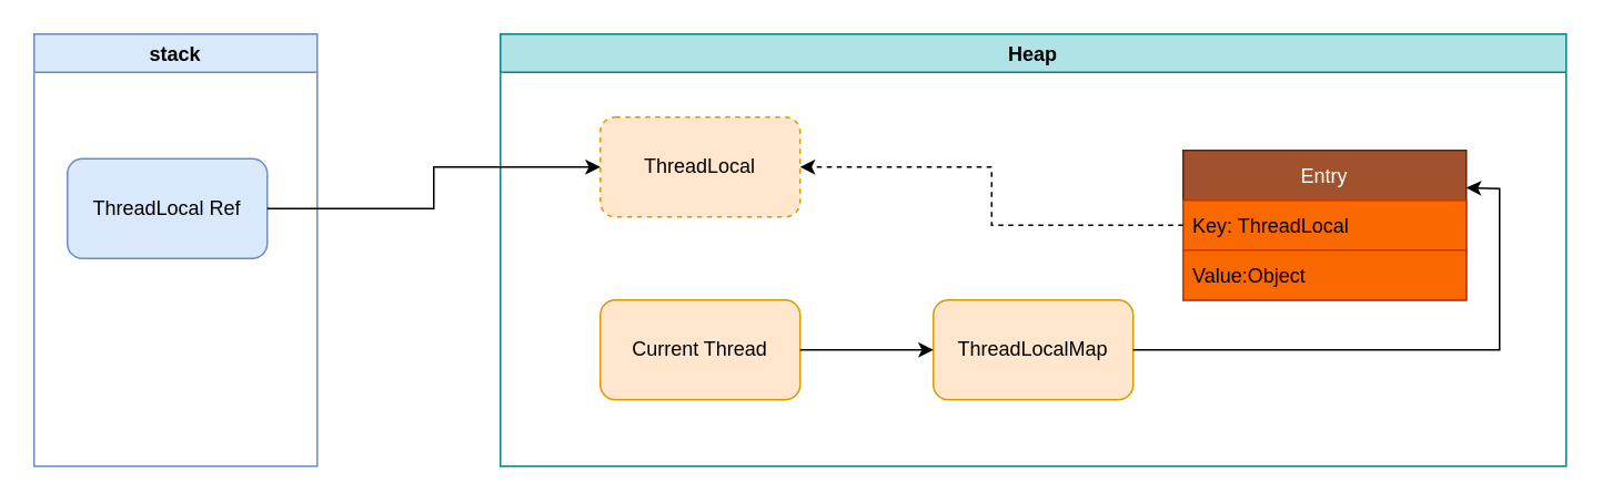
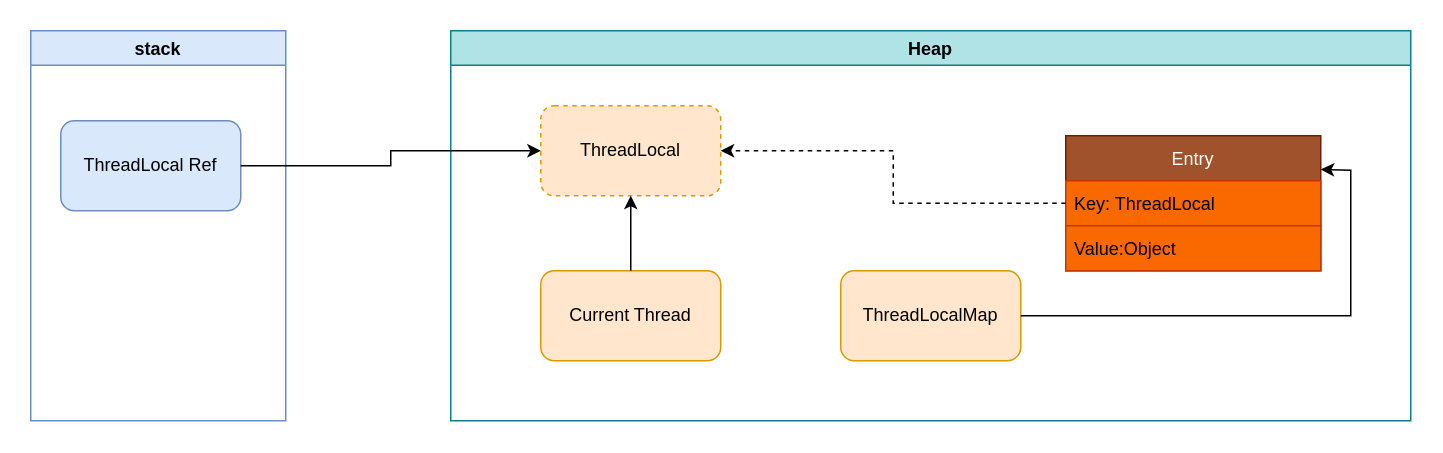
  <mxCell id="0" />
  <mxCell id="1" parent="0" />
  <mxCell id="2" value="stack" style="swimlane;fillColor=#dae8fc;strokeColor=#6c8ebf;" vertex="1" parent="1"><mxGeometry x="20" y="20" width="170" height="260" as="geometry" /></mxCell>
- <mxCell id="3" value="ThreadLocal Ref" style="rounded=1;whiteSpace=wrap;html=1;fillColor=#dae8fc;strokeColor=#6c8ebf;" vertex="1" parent="2"><mxGeometry x="20" y="75" width="120" height="60" as="geometry" /></mxCell>
+ <mxCell id="3" value="ThreadLocal Ref" style="rounded=1;whiteSpace=wrap;html=1;fillColor=#dae8fc;strokeColor=#6c8ebf;" vertex="1" parent="2"><mxGeometry x="20" y="60" width="120" height="60" as="geometry" /></mxCell>
  <mxCell id="4" value="Heap" style="swimlane;fillColor=#b0e3e6;strokeColor=#0e8088;" vertex="1" parent="1"><mxGeometry x="300" y="20" width="640" height="260" as="geometry" /></mxCell>
  <mxCell id="5" value="ThreadLocal" style="rounded=1;whiteSpace=wrap;html=1;fillColor=#ffe6cc;strokeColor=#d79b00;dashed=1;" vertex="1" parent="4"><mxGeometry x="60" y="50" width="120" height="60" as="geometry" /></mxCell>
  <mxCell id="6" value="Current Thread" style="rounded=1;whiteSpace=wrap;html=1;fillColor=#ffe6cc;strokeColor=#d79b00;" vertex="1" parent="4"><mxGeometry x="60" y="160" width="120" height="60" as="geometry" /></mxCell>
  <mxCell id="7" value="Entry" style="swimlane;fontStyle=0;childLayout=stackLayout;horizontal=1;startSize=30;horizontalStack=0;resizeParent=1;resizeParentMax=0;resizeLast=0;collapsible=1;marginBottom=0;fillColor=#a0522d;fontColor=#ffffff;strokeColor=#6D1F00;" vertex="1" parent="4"><mxGeometry x="410" y="70" width="170" height="90" as="geometry" /></mxCell>
  <mxCell id="8" value="Key: ThreadLocal" style="text;strokeColor=#C73500;fillColor=#fa6800;align=left;verticalAlign=middle;spacingLeft=4;spacingRight=4;overflow=hidden;points=[[0,0.5],[1,0.5]];portConstraint=eastwest;rotatable=0;fontColor=#000000;" vertex="1" parent="7"><mxGeometry y="30" width="170" height="30" as="geometry" /></mxCell>
  <mxCell id="9" value="Value:Object" style="text;strokeColor=#C73500;fillColor=#fa6800;align=left;verticalAlign=middle;spacingLeft=4;spacingRight=4;overflow=hidden;points=[[0,0.5],[1,0.5]];portConstraint=eastwest;rotatable=0;fontColor=#000000;" vertex="1" parent="7"><mxGeometry y="60" width="170" height="30" as="geometry" /></mxCell>
  <mxCell id="10" style="edgeStyle=orthogonalEdgeStyle;rounded=0;orthogonalLoop=1;jettySize=auto;html=1;exitX=0;exitY=0.5;exitDx=0;exitDy=0;entryX=1;entryY=0.5;entryDx=0;entryDy=0;dashed=1;" edge="1" parent="4" source="8" target="5"><mxGeometry relative="1" as="geometry" /></mxCell>
  <mxCell id="11" value="ThreadLocalMap" style="whiteSpace=wrap;html=1;fillColor=#ffe6cc;strokeColor=#d79b00;rounded=1;" vertex="1" parent="1"><mxGeometry x="560" y="180" width="120" height="60" as="geometry" /></mxCell>
- <mxCell id="12" value="" style="edgeStyle=orthogonalEdgeStyle;rounded=0;orthogonalLoop=1;jettySize=auto;html=1;" edge="1" parent="1" source="6" target="11"><mxGeometry relative="1" as="geometry" /></mxCell>
+ <mxCell id="12" value="" style="edgeStyle=orthogonalEdgeStyle;rounded=0;orthogonalLoop=1;jettySize=auto;html=1;" edge="1" parent="1" source="6" target="5"><mxGeometry relative="1" as="geometry" /></mxCell>
  <mxCell id="13" value="" style="endArrow=classic;html=1;rounded=0;entryX=1;entryY=0.25;entryDx=0;entryDy=0;exitX=1;exitY=0.5;exitDx=0;exitDy=0;" edge="1" parent="1" source="11" target="7"><mxGeometry width="50" height="50" relative="1" as="geometry"><mxPoint x="370" y="280" as="sourcePoint" /><mxPoint x="420" y="230" as="targetPoint" /><Array as="points"><mxPoint x="900" y="210" /><mxPoint x="900" y="113" /></Array></mxGeometry></mxCell>
  <mxCell id="14" style="edgeStyle=orthogonalEdgeStyle;rounded=0;orthogonalLoop=1;jettySize=auto;html=1;exitX=1;exitY=0.5;exitDx=0;exitDy=0;entryX=0;entryY=0.5;entryDx=0;entryDy=0;" edge="1" parent="1" source="3" target="5"><mxGeometry relative="1" as="geometry" /></mxCell>
